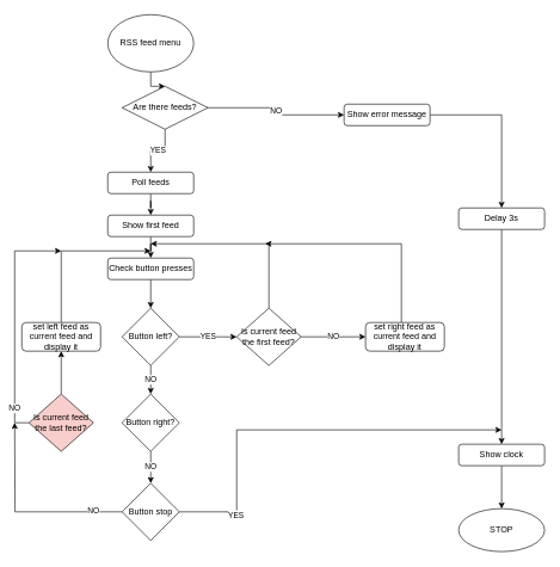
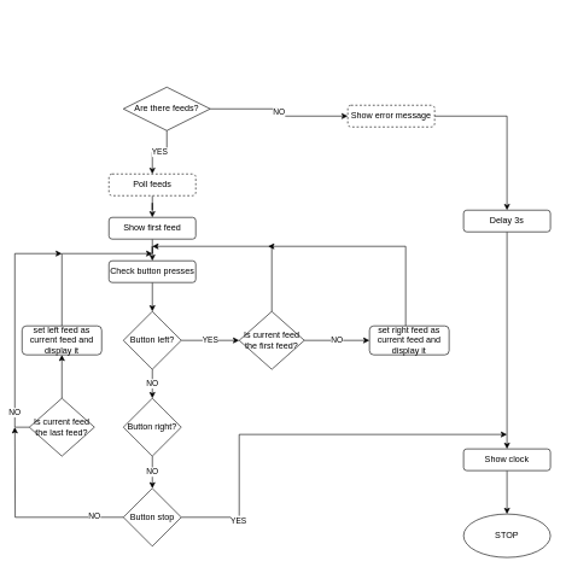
  <mxCell id="0" />
  <mxCell id="1" parent="0" />
  <mxCell id="2" value="" style="edgeStyle=orthogonalEdgeStyle;rounded=0;orthogonalLoop=1;jettySize=auto;html=1;" edge="1" parent="1" source="3" target="7"><mxGeometry relative="1" as="geometry" /></mxCell>
- <mxCell id="3" value="Poll feeds" style="rounded=1;whiteSpace=wrap;html=1;" vertex="1" parent="1"><mxGeometry x="150" y="240" width="120" height="30" as="geometry" /></mxCell>
- <mxCell id="4" value="" style="edgeStyle=orthogonalEdgeStyle;rounded=0;orthogonalLoop=1;jettySize=auto;html=1;" edge="1" parent="1" source="5" target="12"><mxGeometry relative="1" as="geometry" /></mxCell>
- <mxCell id="5" value="RSS feed menu" style="ellipse;whiteSpace=wrap;html=1;" vertex="1" parent="1"><mxGeometry x="150" y="20" width="120" height="80" as="geometry" /></mxCell>
+ <mxCell id="3" value="Poll feeds" style="rounded=1;whiteSpace=wrap;html=1;dashed=1;" vertex="1" parent="1"><mxGeometry x="150" y="240" width="120" height="30" as="geometry" /></mxCell>
  <mxCell id="6" style="edgeStyle=orthogonalEdgeStyle;rounded=0;orthogonalLoop=1;jettySize=auto;html=1;" edge="1" parent="1" source="7" target="9"><mxGeometry relative="1" as="geometry" /></mxCell>
  <mxCell id="7" value="Show first feed" style="rounded=1;whiteSpace=wrap;html=1;" vertex="1" parent="1"><mxGeometry x="150" y="300" width="120" height="30" as="geometry" /></mxCell>
  <mxCell id="8" style="edgeStyle=orthogonalEdgeStyle;rounded=0;orthogonalLoop=1;jettySize=auto;html=1;" edge="1" parent="1" source="9" target="22"><mxGeometry relative="1" as="geometry" /></mxCell>
  <mxCell id="9" value="Check button presses&lt;br/&gt;" style="rounded=1;whiteSpace=wrap;html=1;" vertex="1" parent="1"><mxGeometry x="150" y="360" width="120" height="30" as="geometry" /></mxCell>
  <mxCell id="10" value="NO" style="edgeStyle=orthogonalEdgeStyle;rounded=0;orthogonalLoop=1;jettySize=auto;html=1;" edge="1" parent="1" source="12" target="14"><mxGeometry relative="1" as="geometry" /></mxCell>
  <mxCell id="11" value="YES" style="edgeStyle=orthogonalEdgeStyle;rounded=0;orthogonalLoop=1;jettySize=auto;html=1;" edge="1" parent="1" source="12" target="3"><mxGeometry relative="1" as="geometry" /></mxCell>
  <mxCell id="12" value="Are there feeds?" style="rhombus;whiteSpace=wrap;html=1;" vertex="1" parent="1"><mxGeometry x="170" y="120" width="120" height="60" as="geometry" /></mxCell>
  <mxCell id="13" value="" style="edgeStyle=orthogonalEdgeStyle;rounded=0;orthogonalLoop=1;jettySize=auto;html=1;" edge="1" parent="1" source="14" target="16"><mxGeometry relative="1" as="geometry" /></mxCell>
- <mxCell id="14" value="Show error message" style="rounded=1;whiteSpace=wrap;html=1;" vertex="1" parent="1"><mxGeometry x="480" y="145" width="120" height="30" as="geometry" /></mxCell>
+ <mxCell id="14" value="Show error message" style="rounded=1;whiteSpace=wrap;html=1;dashed=1;" vertex="1" parent="1"><mxGeometry x="480" y="145" width="120" height="30" as="geometry" /></mxCell>
  <mxCell id="15" value="" style="edgeStyle=orthogonalEdgeStyle;rounded=0;orthogonalLoop=1;jettySize=auto;html=1;" edge="1" parent="1" source="16" target="19"><mxGeometry relative="1" as="geometry" /></mxCell>
  <mxCell id="16" value="Delay 3s" style="rounded=1;whiteSpace=wrap;html=1;" vertex="1" parent="1"><mxGeometry x="640" y="290" width="120" height="30" as="geometry" /></mxCell>
  <mxCell id="17" value="STOP" style="ellipse;whiteSpace=wrap;html=1;rounded=1;" vertex="1" parent="1"><mxGeometry x="640" y="710" width="120" height="60" as="geometry" /></mxCell>
  <mxCell id="18" value="" style="edgeStyle=orthogonalEdgeStyle;rounded=0;orthogonalLoop=1;jettySize=auto;html=1;" edge="1" parent="1" source="19" target="17"><mxGeometry relative="1" as="geometry" /></mxCell>
  <mxCell id="19" value="Show clock" style="rounded=1;whiteSpace=wrap;html=1;" vertex="1" parent="1"><mxGeometry x="640" y="620" width="120" height="30" as="geometry" /></mxCell>
  <mxCell id="20" value="NO" style="edgeStyle=orthogonalEdgeStyle;rounded=0;orthogonalLoop=1;jettySize=auto;html=1;entryX=0.5;entryY=0;entryDx=0;entryDy=0;" edge="1" parent="1" source="22" target="24"><mxGeometry relative="1" as="geometry" /></mxCell>
  <mxCell id="21" value="YES" style="edgeStyle=orthogonalEdgeStyle;rounded=0;orthogonalLoop=1;jettySize=auto;html=1;" edge="1" parent="1" source="22" target="32"><mxGeometry relative="1" as="geometry" /></mxCell>
  <mxCell id="22" value="Button left?" style="rhombus;whiteSpace=wrap;html=1;" vertex="1" parent="1"><mxGeometry x="170" y="430" width="80" height="80" as="geometry" /></mxCell>
  <mxCell id="23" value="NO" style="edgeStyle=orthogonalEdgeStyle;rounded=0;orthogonalLoop=1;jettySize=auto;html=1;" edge="1" parent="1" source="24" target="29"><mxGeometry relative="1" as="geometry" /></mxCell>
  <mxCell id="24" value="Button right?" style="rhombus;whiteSpace=wrap;html=1;" vertex="1" parent="1"><mxGeometry x="170" y="550" width="80" height="80" as="geometry" /></mxCell>
  <mxCell id="25" style="edgeStyle=orthogonalEdgeStyle;rounded=0;orthogonalLoop=1;jettySize=auto;html=1;" edge="1" parent="1" source="29"><mxGeometry relative="1" as="geometry"><mxPoint x="700" y="600" as="targetPoint" /><Array as="points"><mxPoint x="330" y="715" /><mxPoint x="330" y="600" /></Array></mxGeometry></mxCell>
  <mxCell id="26" value="YES" style="edgeLabel;html=1;align=center;verticalAlign=middle;resizable=0;points=[];" vertex="1" connectable="0" parent="25"><mxGeometry x="-0.722" y="-3" relative="1" as="geometry"><mxPoint y="1" as="offset" /></mxGeometry></mxCell>
  <mxCell id="27" style="edgeStyle=orthogonalEdgeStyle;rounded=0;orthogonalLoop=1;jettySize=auto;html=1;" edge="1" parent="1" source="29"><mxGeometry relative="1" as="geometry"><mxPoint x="20" y="590" as="targetPoint" /></mxGeometry></mxCell>
  <mxCell id="28" value="NO" style="edgeLabel;html=1;align=center;verticalAlign=middle;resizable=0;points=[];" vertex="1" connectable="0" parent="27"><mxGeometry x="-0.701" y="-2" relative="1" as="geometry"><mxPoint as="offset" /></mxGeometry></mxCell>
  <mxCell id="29" value="Button stop" style="rhombus;whiteSpace=wrap;html=1;" vertex="1" parent="1"><mxGeometry x="170" y="674.5" width="80" height="80" as="geometry" /></mxCell>
  <mxCell id="30" value="NO" style="edgeStyle=orthogonalEdgeStyle;rounded=0;orthogonalLoop=1;jettySize=auto;html=1;" edge="1" parent="1" source="32" target="34"><mxGeometry relative="1" as="geometry" /></mxCell>
  <mxCell id="31" style="edgeStyle=orthogonalEdgeStyle;rounded=0;orthogonalLoop=1;jettySize=auto;html=1;" edge="1" parent="1" source="32"><mxGeometry relative="1" as="geometry"><mxPoint x="210" y="340" as="targetPoint" /><Array as="points"><mxPoint x="375" y="340" /></Array></mxGeometry></mxCell>
  <mxCell id="32" value="Is current feed the first feed?" style="rhombus;whiteSpace=wrap;html=1;" vertex="1" parent="1"><mxGeometry x="330" y="430" width="90" height="80" as="geometry" /></mxCell>
  <mxCell id="33" style="edgeStyle=orthogonalEdgeStyle;rounded=0;orthogonalLoop=1;jettySize=auto;html=1;" edge="1" parent="1" source="34"><mxGeometry relative="1" as="geometry"><mxPoint x="370" y="340" as="targetPoint" /><Array as="points"><mxPoint x="560" y="340" /></Array></mxGeometry></mxCell>
  <mxCell id="34" value="set right feed as current feed and display it" style="rounded=1;whiteSpace=wrap;html=1;" vertex="1" parent="1"><mxGeometry x="510" y="450" width="110" height="40" as="geometry" /></mxCell>
  <mxCell id="35" value="" style="edgeStyle=orthogonalEdgeStyle;rounded=0;orthogonalLoop=1;jettySize=auto;html=1;" edge="1" parent="1" source="37" target="39"><mxGeometry relative="1" as="geometry" /></mxCell>
  <mxCell id="36" value="NO" style="edgeStyle=orthogonalEdgeStyle;rounded=0;orthogonalLoop=1;jettySize=auto;html=1;" edge="1" parent="1" source="37"><mxGeometry x="-0.754" relative="1" as="geometry"><mxPoint x="85" y="350" as="targetPoint" /><Array as="points"><mxPoint x="20" y="590" /><mxPoint x="20" y="350" /></Array><mxPoint as="offset" /></mxGeometry></mxCell>
- <mxCell id="37" value="Is current feed the last feed?" style="rhombus;whiteSpace=wrap;html=1;fillColor=#f8cecc;" vertex="1" parent="1"><mxGeometry x="40" y="550" width="90" height="80" as="geometry" /></mxCell>
+ <mxCell id="37" value="Is current feed the last feed?" style="rhombus;whiteSpace=wrap;html=1;" vertex="1" parent="1"><mxGeometry x="40" y="550" width="90" height="80" as="geometry" /></mxCell>
  <mxCell id="38" style="edgeStyle=orthogonalEdgeStyle;rounded=0;orthogonalLoop=1;jettySize=auto;html=1;" edge="1" parent="1" source="39"><mxGeometry relative="1" as="geometry"><mxPoint x="210" y="350" as="targetPoint" /><Array as="points"><mxPoint x="85" y="350" /></Array></mxGeometry></mxCell>
  <mxCell id="39" value="set left feed as current feed and display it" style="rounded=1;whiteSpace=wrap;html=1;" vertex="1" parent="1"><mxGeometry x="30" y="450" width="110" height="40" as="geometry" /></mxCell>
